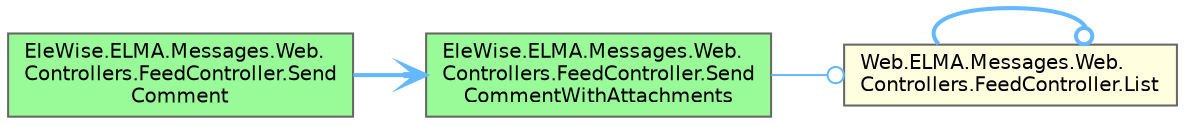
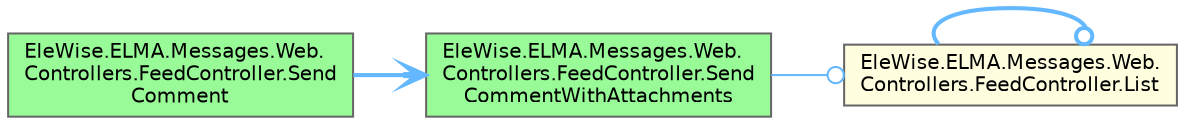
  digraph {
    rankdir=LR
    node [color=grey40 fillcolor=palegreen fontname=Helvetica fontsize=10 shape=box style=filled]
    edge [color=steelblue1 fontname=Helvetica fontsize=10 labelfontname=Helvetica labelfontsize=10 style=bold arrowhead=odot]
    n1 [color=gray40 fontcolor=black height=0.2 label="EleWise.ELMA.Messages.Web.\lControllers.FeedController.Send\lComment" width=0.4]
    n2 [height=0.2 label="EleWise.ELMA.Messages.Web.\lControllers.FeedController.Send\lCommentWithAttachments" width=0.4]
-   n3 [fillcolor=lightyellow height=0.2 label="Web.ELMA.Messages.Web.\lControllers.FeedController.List" width=0.4]
+   n3 [fillcolor=lightyellow height=0.2 label="EleWise.ELMA.Messages.Web.\lControllers.FeedController.List" width=0.4]
    n1 -> n2 [arrowhead=vee]
    n2 -> n3 [style=solid]
    n3 -> n3
  }
